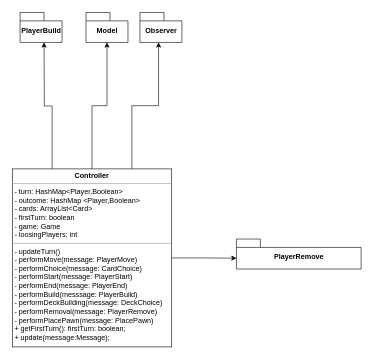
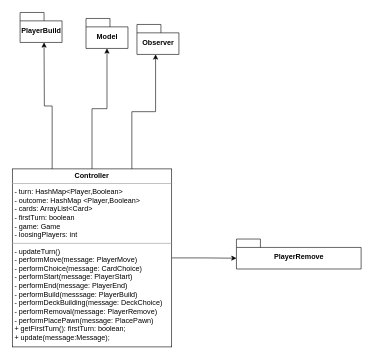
  <mxCell id="0" />
  <mxCell id="1" parent="0" />
- <mxCell id="2" value="Model" style="shape=folder;fontStyle=1;spacingTop=10;tabWidth=40;tabHeight=14;tabPosition=left;html=1;" parent="1" vertex="1"><mxGeometry x="143" y="20" width="70" height="50" as="geometry" /></mxCell>
- <mxCell id="3" value="Observer" style="shape=folder;fontStyle=1;spacingTop=10;tabWidth=40;tabHeight=14;tabPosition=left;html=1;" parent="1" vertex="1"><mxGeometry x="233" y="20" width="70" height="50" as="geometry" /></mxCell>
+ <mxCell id="2" value="Model" style="shape=folder;fontStyle=1;spacingTop=10;tabWidth=40;tabHeight=14;tabPosition=left;html=1;" parent="1" vertex="1"><mxGeometry x="143" y="30" width="70" height="50" as="geometry" /></mxCell>
+ <mxCell id="3" value="Observer" style="shape=folder;fontStyle=1;spacingTop=10;tabWidth=40;tabHeight=14;tabPosition=left;html=1;" parent="1" vertex="1"><mxGeometry x="228" y="40" width="70" height="50" as="geometry" /></mxCell>
  <mxCell id="4" style="edgeStyle=orthogonalEdgeStyle;rounded=0;orthogonalLoop=1;jettySize=auto;html=1;entryX=0.5;entryY=1;entryDx=0;entryDy=0;entryPerimeter=0;" parent="1" source="6" target="2" edge="1"><mxGeometry relative="1" as="geometry" /></mxCell>
  <mxCell id="5" style="edgeStyle=orthogonalEdgeStyle;rounded=0;orthogonalLoop=1;jettySize=auto;html=1;exitX=1;exitY=0.5;exitDx=0;exitDy=0;entryX=0;entryY=0;entryDx=0;entryDy=32;entryPerimeter=0;" edge="1" parent="1" source="6" target="10"><mxGeometry relative="1" as="geometry" /></mxCell>
  <mxCell id="6" value="&lt;p style=&quot;margin: 0px ; margin-top: 4px ; text-align: center&quot;&gt;&lt;b&gt;Controller&lt;/b&gt;&lt;/p&gt;&lt;hr size=&quot;1&quot;&gt;&lt;p style=&quot;margin: 0px ; margin-left: 4px&quot;&gt;- turn: HashMap&amp;lt;Player,Boolean&amp;gt;&lt;/p&gt;&lt;p style=&quot;margin: 0px ; margin-left: 4px&quot;&gt;- outcome: HashMap &amp;lt;Player,Boolean&amp;gt;&amp;nbsp;&lt;/p&gt;&lt;p style=&quot;margin: 0px ; margin-left: 4px&quot;&gt;- cards: ArrayList&amp;lt;Card&amp;gt;&lt;/p&gt;&lt;p style=&quot;margin: 0px ; margin-left: 4px&quot;&gt;- firstTurn: boolean&lt;/p&gt;&lt;p style=&quot;margin: 0px ; margin-left: 4px&quot;&gt;- game: Game&lt;/p&gt;&lt;p style=&quot;margin: 0px ; margin-left: 4px&quot;&gt;- loosingPlayers: int&lt;/p&gt;&lt;hr size=&quot;1&quot;&gt;&lt;p style=&quot;margin: 0px ; margin-left: 4px&quot;&gt;- updateTurn()&lt;/p&gt;&lt;p style=&quot;margin: 0px ; margin-left: 4px&quot;&gt;- performMove(message: PlayerMove)&lt;/p&gt;&lt;p style=&quot;margin: 0px ; margin-left: 4px&quot;&gt;- performChoice(message: CardChoice)&lt;/p&gt;&lt;p style=&quot;margin: 0px ; margin-left: 4px&quot;&gt;- performStart(message: PlayerStart)&lt;/p&gt;&lt;p style=&quot;margin: 0px ; margin-left: 4px&quot;&gt;- performEnd(message: PlayerEnd)&lt;/p&gt;&lt;p style=&quot;margin: 0px ; margin-left: 4px&quot;&gt;- performBuild(messsage: PlayerBuild)&lt;/p&gt;&lt;p style=&quot;margin: 0px ; margin-left: 4px&quot;&gt;- performDeckBuilding(message: DeckChoice)&lt;/p&gt;&lt;p style=&quot;margin: 0px ; margin-left: 4px&quot;&gt;- performRemoval(message: PlayerRemove)&lt;/p&gt;&lt;p style=&quot;margin: 0px ; margin-left: 4px&quot;&gt;- performPlacePawn(message: PlacePawn)&lt;/p&gt;&lt;p style=&quot;margin: 0px ; margin-left: 4px&quot;&gt;+ getFirstTurn(): firstTurn: boolean;&lt;/p&gt;&lt;p style=&quot;margin: 0px ; margin-left: 4px&quot;&gt;+ update(message:Message);&amp;nbsp;&amp;nbsp;&lt;/p&gt;&lt;p style=&quot;margin: 0px ; margin-left: 4px&quot;&gt;&lt;br&gt;&lt;/p&gt;" style="verticalAlign=top;align=left;overflow=fill;fontSize=12;fontFamily=Helvetica;html=1;" parent="1" vertex="1"><mxGeometry x="20" y="281" width="266" height="297" as="geometry" /></mxCell>
  <mxCell id="7" style="edgeStyle=orthogonalEdgeStyle;rounded=0;orthogonalLoop=1;jettySize=auto;html=1;entryX=0.444;entryY=0.998;entryDx=0;entryDy=0;entryPerimeter=0;exitX=0.75;exitY=0;exitDx=0;exitDy=0;" parent="1" source="6" target="3" edge="1"><mxGeometry relative="1" as="geometry"><mxPoint x="243.004" y="260" as="sourcePoint" /><mxPoint x="257.97" y="70" as="targetPoint" /></mxGeometry></mxCell>
  <mxCell id="8" value="PlayerBuild" style="shape=folder;fontStyle=1;spacingTop=10;tabWidth=40;tabHeight=14;tabPosition=left;html=1;" parent="1" vertex="1"><mxGeometry x="33" y="20" width="70" height="50" as="geometry" /></mxCell>
  <mxCell id="9" style="edgeStyle=orthogonalEdgeStyle;rounded=0;orthogonalLoop=1;jettySize=auto;html=1;entryX=0.5;entryY=1;entryDx=0;entryDy=0;entryPerimeter=0;exitX=0.25;exitY=0;exitDx=0;exitDy=0;" parent="1" source="6" edge="1"><mxGeometry relative="1" as="geometry"><mxPoint x="58" y="260" as="sourcePoint" /><mxPoint x="73" y="70" as="targetPoint" /></mxGeometry></mxCell>
  <mxCell id="10" value="PlayerRemove" style="shape=folder;fontStyle=1;spacingTop=10;tabWidth=40;tabHeight=14;tabPosition=left;html=1;" vertex="1" parent="1"><mxGeometry x="394" y="398" width="208" height="50" as="geometry" /></mxCell>
